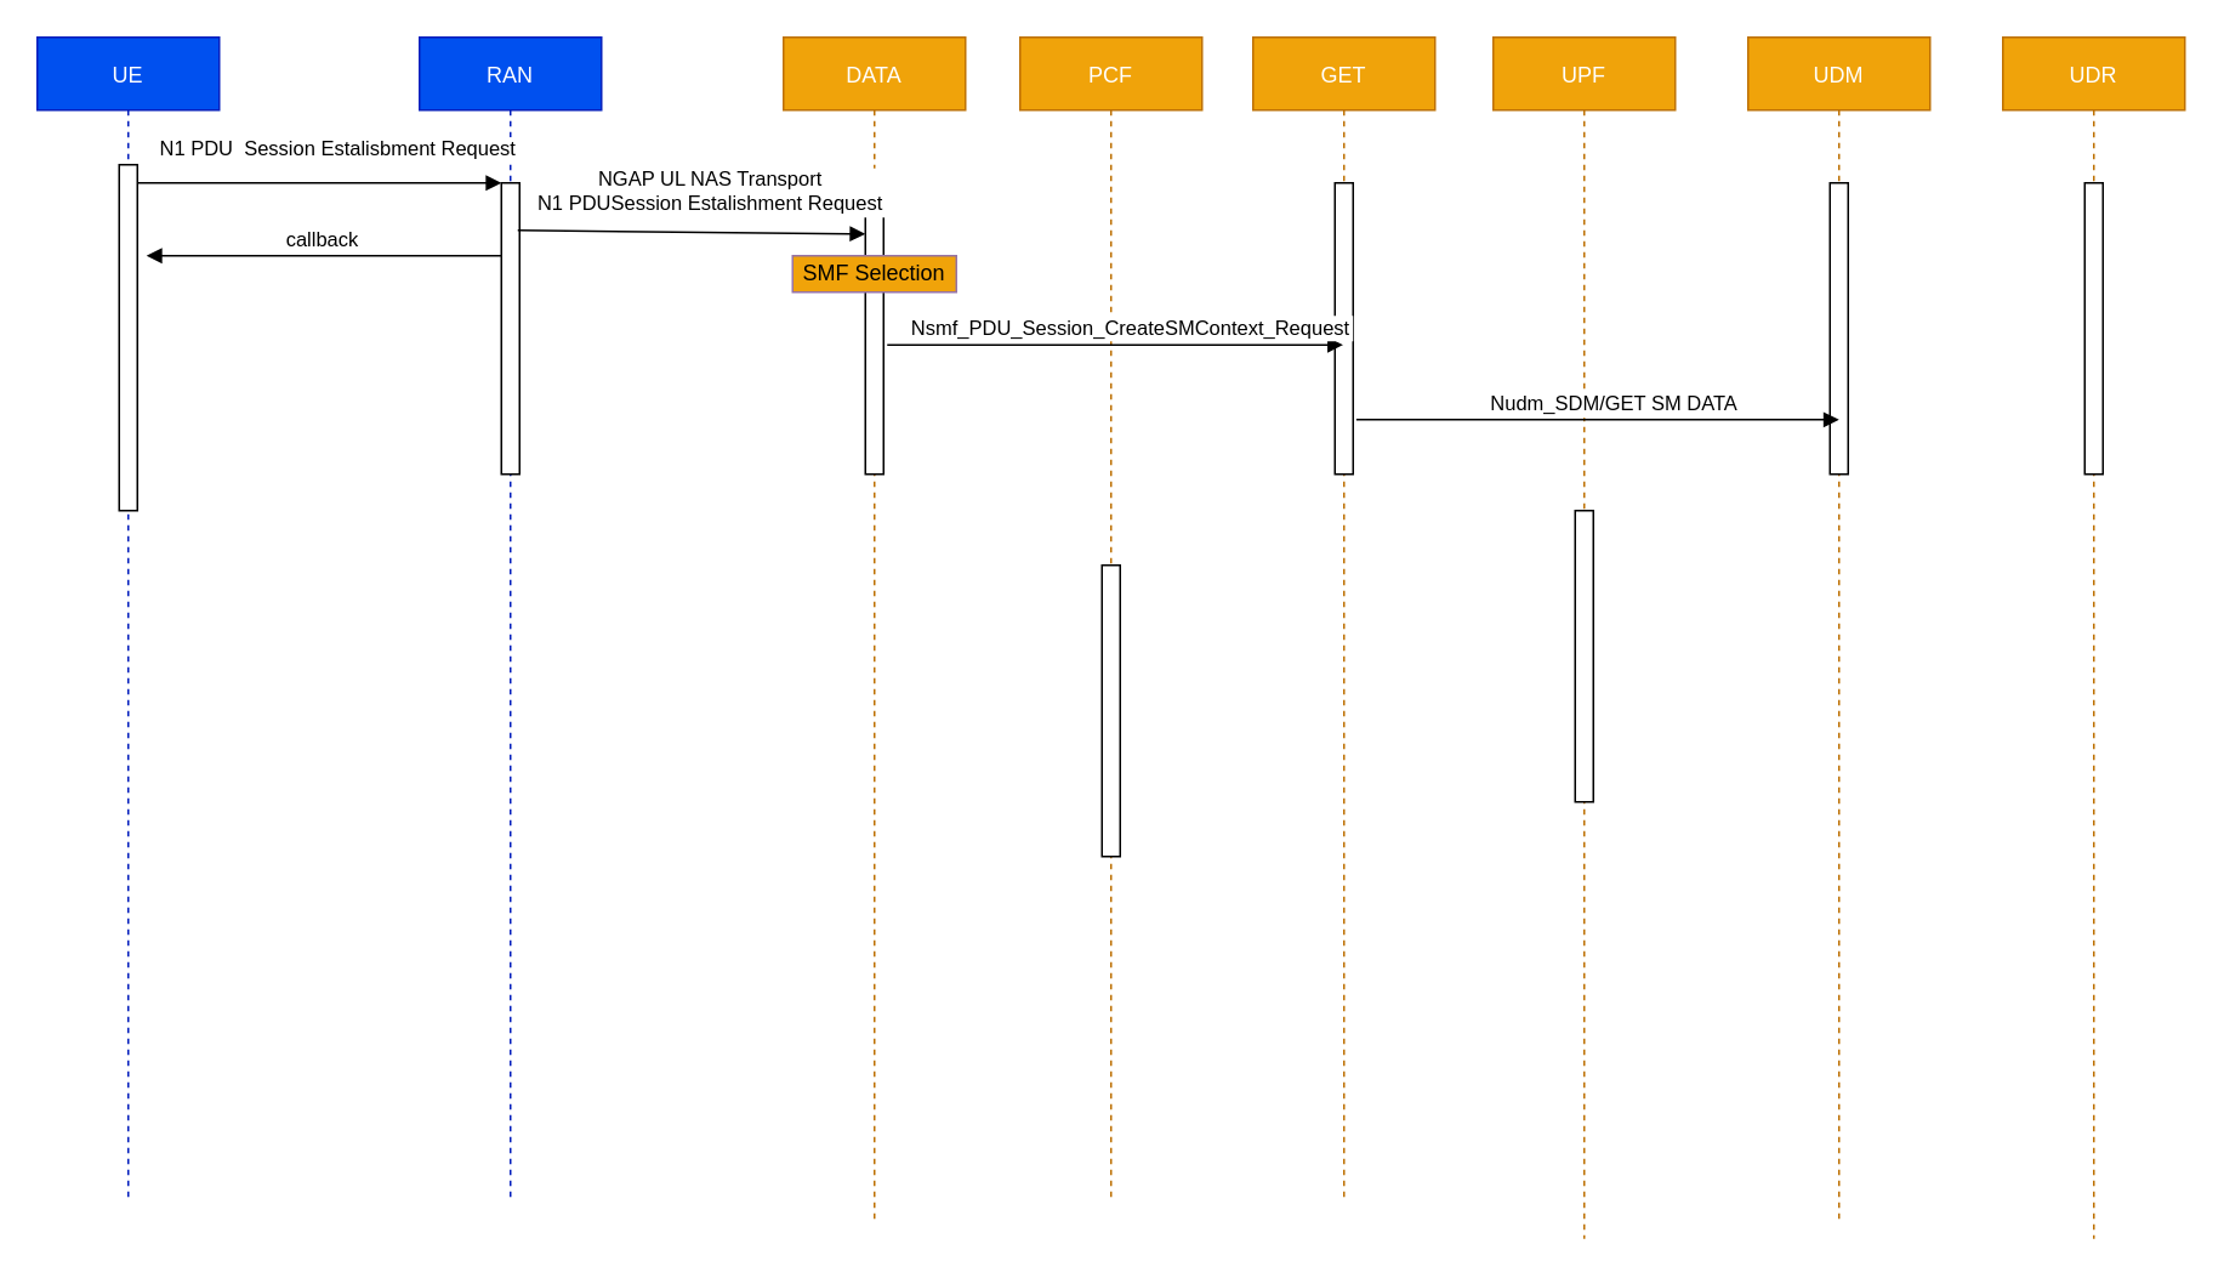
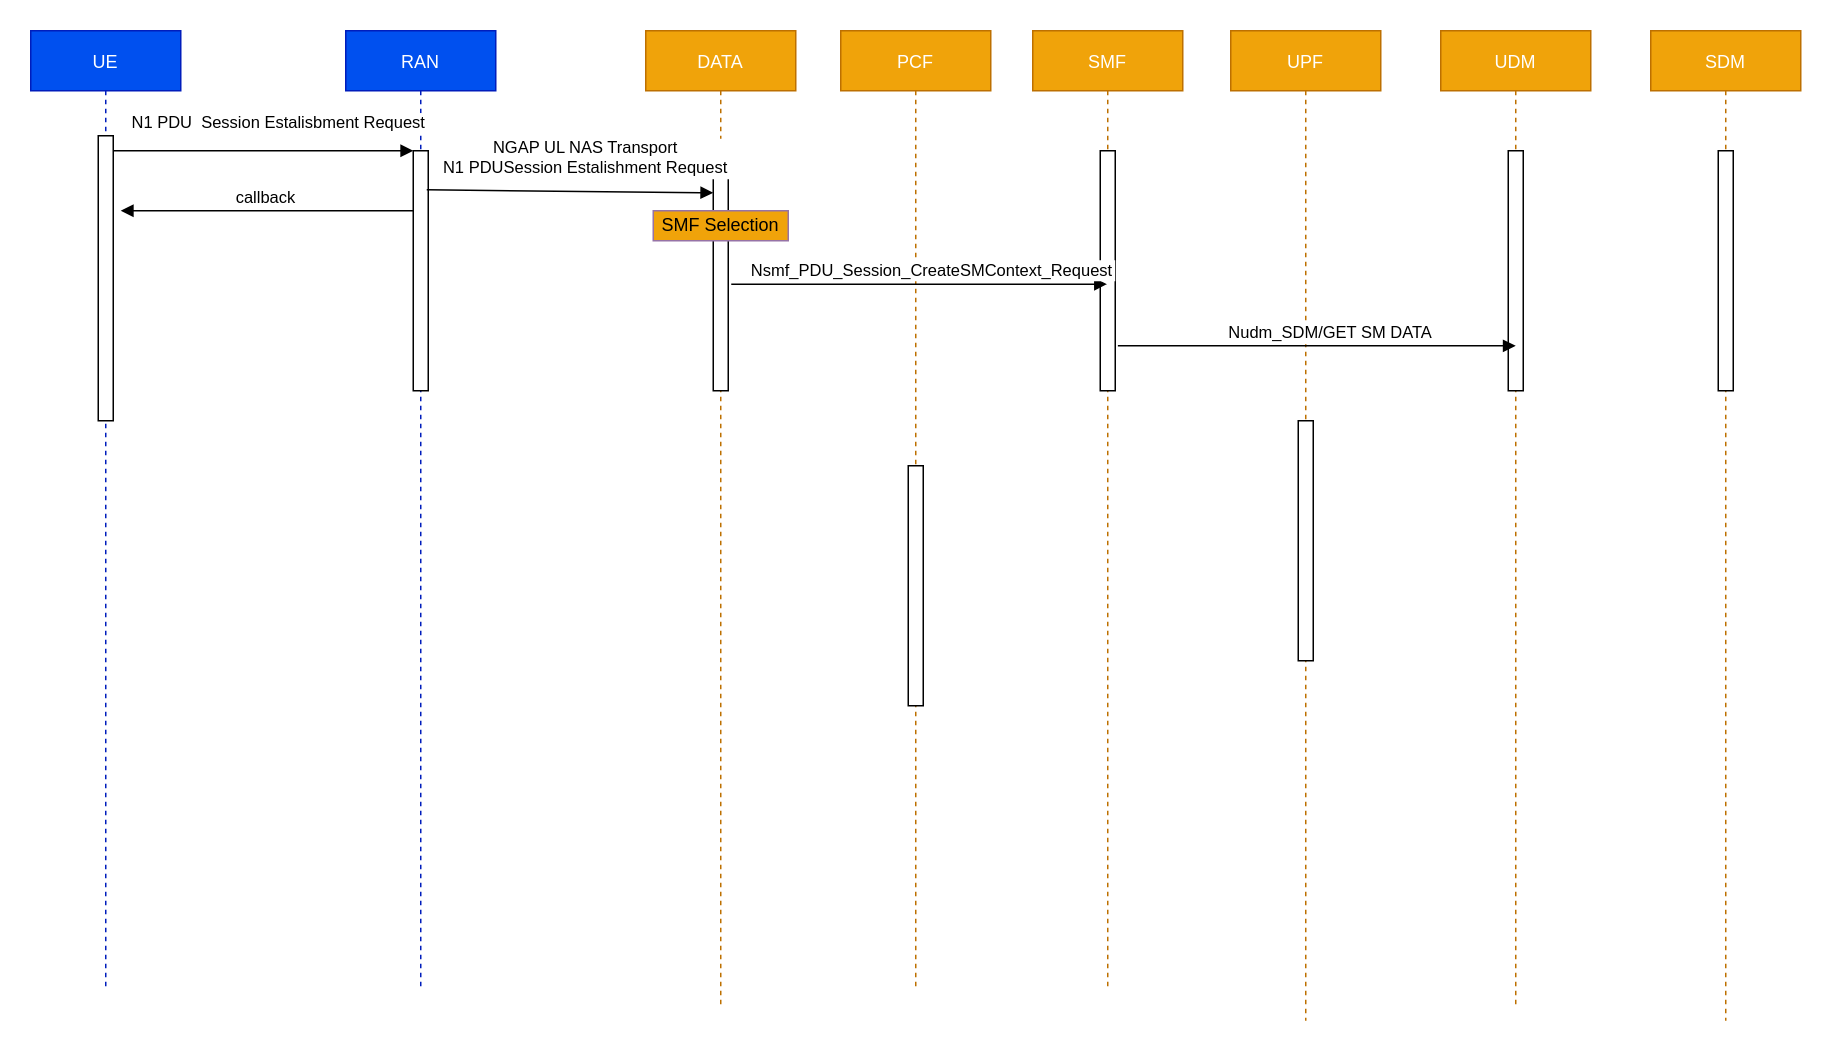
  <mxCell id="0" />
  <mxCell id="1" parent="0" />
  <mxCell id="2" value="UE" style="shape=umlLifeline;perimeter=lifelinePerimeter;container=1;collapsible=0;recursiveResize=0;rounded=0;shadow=0;strokeWidth=1;fillColor=#0050ef;strokeColor=#001DBC;fontColor=#ffffff;" parent="1" vertex="1"><mxGeometry x="20" y="20" width="100" height="640" as="geometry" /></mxCell>
  <mxCell id="3" value="" style="points=[];perimeter=orthogonalPerimeter;rounded=0;shadow=0;strokeWidth=1;" parent="2" vertex="1"><mxGeometry x="45" y="70" width="10" height="190" as="geometry" /></mxCell>
  <mxCell id="4" value="RAN" style="shape=umlLifeline;perimeter=lifelinePerimeter;container=1;collapsible=0;recursiveResize=0;rounded=0;shadow=0;strokeWidth=1;fillColor=#0050ef;strokeColor=#001DBC;fontColor=#ffffff;" parent="1" vertex="1"><mxGeometry x="230" y="20" width="100" height="640" as="geometry" /></mxCell>
  <mxCell id="5" value="" style="points=[];perimeter=orthogonalPerimeter;rounded=0;shadow=0;strokeWidth=1;" parent="4" vertex="1"><mxGeometry x="45" y="80" width="10" height="160" as="geometry" /></mxCell>
  <mxCell id="6" value="N1 PDU  Session Estalisbment Request " style="verticalAlign=bottom;endArrow=block;entryX=0;entryY=0;shadow=0;strokeWidth=1;" parent="1" source="3" target="5" edge="1"><mxGeometry x="0.118" y="10" relative="1" as="geometry"><mxPoint x="205" y="100" as="sourcePoint" /><mxPoint as="offset" /></mxGeometry></mxCell>
  <mxCell id="7" value="callback" style="verticalAlign=bottom;endArrow=block;entryX=1;entryY=0;shadow=0;strokeWidth=1;" parent="1" source="5" edge="1"><mxGeometry relative="1" as="geometry"><mxPoint x="170" y="140" as="sourcePoint" /><mxPoint x="80" y="140" as="targetPoint" /></mxGeometry></mxCell>
  <mxCell id="8" value="PCF" style="shape=umlLifeline;perimeter=lifelinePerimeter;container=1;collapsible=0;recursiveResize=0;rounded=0;shadow=0;strokeWidth=1;fillColor=#f0a30a;strokeColor=#BD7000;fontColor=#ffffff;" vertex="1" parent="1"><mxGeometry x="560" y="20" width="100" height="640" as="geometry" /></mxCell>
  <mxCell id="9" value="" style="points=[];perimeter=orthogonalPerimeter;rounded=0;shadow=0;strokeWidth=1;" vertex="1" parent="8"><mxGeometry x="45" y="290" width="10" height="160" as="geometry" /></mxCell>
- <mxCell id="10" value="GET" style="shape=umlLifeline;perimeter=lifelinePerimeter;container=1;collapsible=0;recursiveResize=0;rounded=0;shadow=0;strokeWidth=1;fillColor=#f0a30a;strokeColor=#BD7000;fontColor=#ffffff;" vertex="1" parent="1"><mxGeometry x="688" y="20" width="100" height="640" as="geometry" /></mxCell>
+ <mxCell id="10" value="SMF" style="shape=umlLifeline;perimeter=lifelinePerimeter;container=1;collapsible=0;recursiveResize=0;rounded=0;shadow=0;strokeWidth=1;fillColor=#f0a30a;strokeColor=#BD7000;fontColor=#ffffff;" vertex="1" parent="1"><mxGeometry x="688" y="20" width="100" height="640" as="geometry" /></mxCell>
  <mxCell id="11" value="" style="points=[];perimeter=orthogonalPerimeter;rounded=0;shadow=0;strokeWidth=1;" vertex="1" parent="10"><mxGeometry x="45" y="80" width="10" height="160" as="geometry" /></mxCell>
  <mxCell id="12" value="UPF" style="shape=umlLifeline;perimeter=lifelinePerimeter;container=1;collapsible=0;recursiveResize=0;rounded=0;shadow=0;strokeWidth=1;fillColor=#f0a30a;strokeColor=#BD7000;fontColor=#ffffff;" vertex="1" parent="1"><mxGeometry x="820" y="20" width="100" height="660" as="geometry" /></mxCell>
  <mxCell id="13" value="" style="points=[];perimeter=orthogonalPerimeter;rounded=0;shadow=0;strokeWidth=1;" vertex="1" parent="12"><mxGeometry x="45" y="260" width="10" height="160" as="geometry" /></mxCell>
  <mxCell id="14" value="UDM" style="shape=umlLifeline;perimeter=lifelinePerimeter;container=1;collapsible=0;recursiveResize=0;rounded=0;shadow=0;strokeWidth=1;fillColor=#f0a30a;strokeColor=#BD7000;fontColor=#ffffff;" vertex="1" parent="1"><mxGeometry x="960" y="20" width="100" height="650" as="geometry" /></mxCell>
  <mxCell id="15" value="" style="points=[];perimeter=orthogonalPerimeter;rounded=0;shadow=0;strokeWidth=1;" vertex="1" parent="14"><mxGeometry x="45" y="80" width="10" height="160" as="geometry" /></mxCell>
- <mxCell id="16" value="UDR" style="shape=umlLifeline;perimeter=lifelinePerimeter;container=1;collapsible=0;recursiveResize=0;rounded=0;shadow=0;strokeWidth=1;fillColor=#f0a30a;strokeColor=#BD7000;fontColor=#ffffff;" vertex="1" parent="1"><mxGeometry x="1100" y="20" width="100" height="660" as="geometry" /></mxCell>
+ <mxCell id="16" value="SDM" style="shape=umlLifeline;perimeter=lifelinePerimeter;container=1;collapsible=0;recursiveResize=0;rounded=0;shadow=0;strokeWidth=1;fillColor=#f0a30a;strokeColor=#BD7000;fontColor=#ffffff;" vertex="1" parent="1"><mxGeometry x="1100" y="20" width="100" height="660" as="geometry" /></mxCell>
  <mxCell id="17" value="" style="points=[];perimeter=orthogonalPerimeter;rounded=0;shadow=0;strokeWidth=1;" vertex="1" parent="16"><mxGeometry x="45" y="80" width="10" height="160" as="geometry" /></mxCell>
  <mxCell id="18" value="DATA" style="shape=umlLifeline;perimeter=lifelinePerimeter;container=1;collapsible=0;recursiveResize=0;rounded=0;shadow=0;strokeWidth=1;fillColor=#f0a30a;strokeColor=#BD7000;fontColor=#ffffff;" vertex="1" parent="1"><mxGeometry x="430" y="20" width="100" height="650" as="geometry" /></mxCell>
  <mxCell id="19" value="" style="points=[];perimeter=orthogonalPerimeter;rounded=0;shadow=0;strokeWidth=1;" vertex="1" parent="18"><mxGeometry x="45" y="80" width="10" height="160" as="geometry" /></mxCell>
  <mxCell id="20" value="NGAP UL NAS Transport&#10;N1 PDUSession Estalishment Request" style="verticalAlign=bottom;endArrow=block;entryX=0;entryY=0.175;shadow=0;strokeWidth=1;exitX=0.9;exitY=0.163;exitDx=0;exitDy=0;exitPerimeter=0;entryDx=0;entryDy=0;entryPerimeter=0;" edge="1" parent="1" source="5" target="19"><mxGeometry x="0.109" y="7" relative="1" as="geometry"><mxPoint x="310" y="150" as="sourcePoint" /><mxPoint x="510" y="150" as="targetPoint" /><mxPoint as="offset" /></mxGeometry></mxCell>
  <mxCell id="21" value="Nsmf_PDU_Session_CreateSMContext_Request" style="verticalAlign=bottom;endArrow=block;shadow=0;strokeWidth=1;exitX=1.2;exitY=0.556;exitDx=0;exitDy=0;exitPerimeter=0;" edge="1" parent="1" source="19" target="10"><mxGeometry x="0.069" relative="1" as="geometry"><mxPoint x="294" y="136.08" as="sourcePoint" /><mxPoint x="540" y="150" as="targetPoint" /><mxPoint as="offset" /><Array as="points" /></mxGeometry></mxCell>
  <mxCell id="22" value="SMF Selection" style="rounded=0;whiteSpace=wrap;html=1;fillColor=#f0a30a;strokeColor=#9673a6;" vertex="1" parent="1"><mxGeometry x="435" y="140" width="90" height="20" as="geometry" /></mxCell>
  <mxCell id="23" value="Nudm_SDM/GET SM DATA" style="verticalAlign=bottom;endArrow=block;shadow=0;strokeWidth=1;exitX=1.2;exitY=0.556;exitDx=0;exitDy=0;exitPerimeter=0;entryX=0.5;entryY=0.813;entryDx=0;entryDy=0;entryPerimeter=0;" edge="1" parent="1" target="15"><mxGeometry x="0.069" relative="1" as="geometry"><mxPoint x="744.75" y="230" as="sourcePoint" /><mxPoint x="995.25" y="230" as="targetPoint" /><mxPoint as="offset" /><Array as="points" /></mxGeometry></mxCell>
